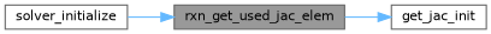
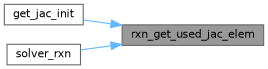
  digraph {
    rankdir=RL
    node [color=grey40 fillcolor=white fontname=Helvetica fontsize=10 shape=box style=filled]
    edge [color=steelblue1 dir=back fontname=Helvetica fontsize=10 labelfontname=Helvetica labelfontsize=10 style=solid]
    n1 [color=gray40 fillcolor=grey60 fontcolor=black height=0.2 label=rxn_get_used_jac_elem width=0.4]
    n2 [height=0.2 label=get_jac_init width=0.4]
-   n3 [height=0.2 label=solver_initialize width=0.4]
-   n2 -> n1
+   n3 [height=0.2 label=solver_rxn width=0.4]
+   n1 -> n2
    n1 -> n3
  }
